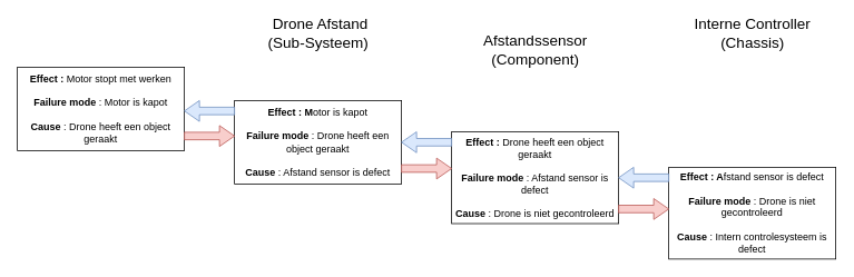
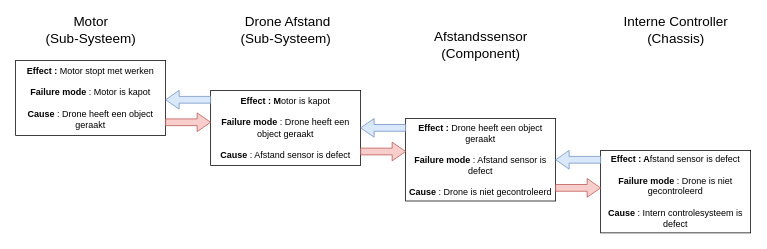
  <mxCell id="0" />
  <mxCell id="1" parent="0" />
  <mxCell id="2" value="&lt;b&gt;Effect :&amp;nbsp;&lt;/b&gt;Motor stopt met werken&lt;br&gt;&lt;br&gt;&lt;b&gt;Failure mode&lt;/b&gt; : Motor is kapot&lt;br&gt;&lt;br&gt;&lt;b&gt;Cause &lt;/b&gt;: Drone heeft een object geraakt" style="rounded=0;whiteSpace=wrap;html=1;" parent="1" vertex="1"><mxGeometry x="20" y="80" width="200" height="100" as="geometry" /></mxCell>
  <mxCell id="3" value="&lt;b&gt;Effect : M&lt;/b&gt;otor is kapot&lt;br&gt;&lt;br&gt;&lt;b&gt;Failure mode&lt;/b&gt; : Drone heeft een object geraakt&lt;br&gt;&lt;br&gt;&lt;b&gt;Cause &lt;/b&gt;: Afstand sensor is defect&lt;span style=&quot;color: rgba(0 , 0 , 0 , 0) ; font-family: monospace ; font-size: 0px&quot;&gt;%3CmxGraphModel%3E%3Croot%3E%3CmxCell%20id%3D%220%22%2F%3E%3CmxCell%20id%3D%221%22%20parent%3D%220%22%2F%3E%3CmxCell%20id%3D%222%22%20value%3D%22%26lt%3Bb%26gt%3Beffect%20%3A%26amp%3Bnbsp%3B%26lt%3B%2Fb%26gt%3BDrone%20crashes%26lt%3Bbr%26gt%3B%26lt%3Bbr%26gt%3B%26lt%3Bb%26gt%3Bfailure%20mode%26lt%3B%2Fb%26gt%3B%20%3A%20motor%20stop%20working%26lt%3Bbr%26gt%3B%26lt%3Bbr%26gt%3B%26lt%3Bb%26gt%3Bcause%20%26lt%3B%2Fb%26gt%3B%3A%20no%20more%20fuel%22%20style%3D%22rounded%3D0%3BwhiteSpace%3Dwrap%3Bhtml%3D1%3B%22%20vertex%3D%221%22%20parent%3D%221%22%3E%3CmxGeometry%20x%3D%22130%22%20y%3D%22100%22%20width%3D%22190%22%20height%3D%22100%22%20as%3D%22geometry%22%2F%3E%3C%2FmxCell%3E%3C%2Froot%3E%3C%2FmxGraphModel%3E&lt;/span&gt;" style="rounded=0;whiteSpace=wrap;html=1;" parent="1" vertex="1"><mxGeometry x="280" y="120" width="200" height="100" as="geometry" /></mxCell>
  <mxCell id="4" value="&lt;b&gt;Effect : &lt;/b&gt;Drone heeft een object geraakt&lt;br&gt;&lt;br&gt;&lt;b&gt;Failure mode&lt;/b&gt; : Afstand sensor is defect&lt;br&gt;&lt;b&gt;&lt;br&gt;Cause &lt;/b&gt;: Drone is niet gecontroleerd" style="rounded=0;whiteSpace=wrap;html=1;" parent="1" vertex="1"><mxGeometry x="540" y="157.5" width="200" height="110" as="geometry" /></mxCell>
  <mxCell id="5" value="&lt;b&gt;Effect : A&lt;/b&gt;fstand sensor is defect&lt;br&gt;&lt;br&gt;&lt;b&gt;Failure mode&lt;/b&gt; : Drone is niet gecontroleerd&lt;br&gt;&lt;br&gt;&lt;b&gt;Cause &lt;/b&gt;: Intern controlesysteem is defect" style="rounded=0;whiteSpace=wrap;html=1;" parent="1" vertex="1"><mxGeometry x="800" y="200" width="200" height="110" as="geometry" /></mxCell>
  <mxCell id="6" value="" style="html=1;shadow=0;dashed=0;align=center;verticalAlign=middle;shape=mxgraph.arrows2.arrow;dy=0.64;dx=18;flipH=1;notch=0;fillColor=#dae8fc;strokeColor=#6c8ebf;" parent="1" vertex="1"><mxGeometry x="220" y="120" width="60" height="25" as="geometry" /></mxCell>
  <mxCell id="7" value="" style="html=1;shadow=0;dashed=0;align=center;verticalAlign=middle;shape=mxgraph.arrows2.arrow;dy=0.64;dx=18;flipH=1;notch=0;fillColor=#dae8fc;strokeColor=#6c8ebf;" parent="1" vertex="1"><mxGeometry x="740" y="200" width="60" height="25" as="geometry" /></mxCell>
  <mxCell id="8" value="" style="html=1;shadow=0;dashed=0;align=center;verticalAlign=middle;shape=mxgraph.arrows2.arrow;dy=0.64;dx=18;flipH=1;notch=0;fillColor=#dae8fc;strokeColor=#6c8ebf;" parent="1" vertex="1"><mxGeometry x="480" y="157.5" width="60" height="25" as="geometry" /></mxCell>
  <mxCell id="9" value="" style="html=1;shadow=0;dashed=0;align=center;verticalAlign=middle;shape=mxgraph.arrows2.arrow;dy=0.64;dx=18;flipH=1;notch=0;fillColor=#f8cecc;strokeColor=#b85450;direction=west;" parent="1" vertex="1"><mxGeometry x="480" y="189" width="60" height="25" as="geometry" /></mxCell>
  <mxCell id="10" value="" style="html=1;shadow=0;dashed=0;align=center;verticalAlign=middle;shape=mxgraph.arrows2.arrow;dy=0.64;dx=18;flipH=1;notch=0;fillColor=#f8cecc;strokeColor=#b85450;direction=west;" parent="1" vertex="1"><mxGeometry x="740" y="237.5" width="60" height="25" as="geometry" /></mxCell>
  <mxCell id="11" value="" style="html=1;shadow=0;dashed=0;align=center;verticalAlign=middle;shape=mxgraph.arrows2.arrow;dy=0.64;dx=18;flipH=1;notch=0;fillColor=#f8cecc;strokeColor=#b85450;direction=west;" parent="1" vertex="1"><mxGeometry x="220" y="150" width="60" height="25" as="geometry" /></mxCell>
+ <mxCell id="12" value="&lt;font style=&quot;font-size: 18px&quot;&gt;Motor &lt;br&gt;(Sub-Systeem)&lt;/font&gt;" style="text;html=1;align=center;verticalAlign=middle;resizable=0;points=[];autosize=1;" parent="1" vertex="1"><mxGeometry x="50" y="20" width="140" height="40" as="geometry" /></mxCell>
  <mxCell id="13" value="&lt;font style=&quot;font-size: 18px&quot;&gt;&amp;nbsp;Drone Afstand &lt;br&gt;(Sub-Systeem)&lt;/font&gt;" style="text;html=1;align=center;verticalAlign=middle;resizable=0;points=[];autosize=1;" parent="1" vertex="1"><mxGeometry x="310" y="20" width="140" height="40" as="geometry" /></mxCell>
  <mxCell id="14" value="&lt;font style=&quot;font-size: 18px&quot;&gt;Afstandssensor &lt;br&gt;(Component)&lt;/font&gt;" style="text;html=1;align=center;verticalAlign=middle;resizable=0;points=[];autosize=1;" parent="1" vertex="1"><mxGeometry x="570" y="40" width="140" height="40" as="geometry" /></mxCell>
  <mxCell id="15" value="&lt;font style=&quot;font-size: 18px&quot;&gt;Interne Controller &lt;br&gt;(Chassis)&lt;/font&gt;" style="text;html=1;align=center;verticalAlign=middle;resizable=0;points=[];autosize=1;" parent="1" vertex="1"><mxGeometry x="825" y="20" width="150" height="40" as="geometry" /></mxCell>
